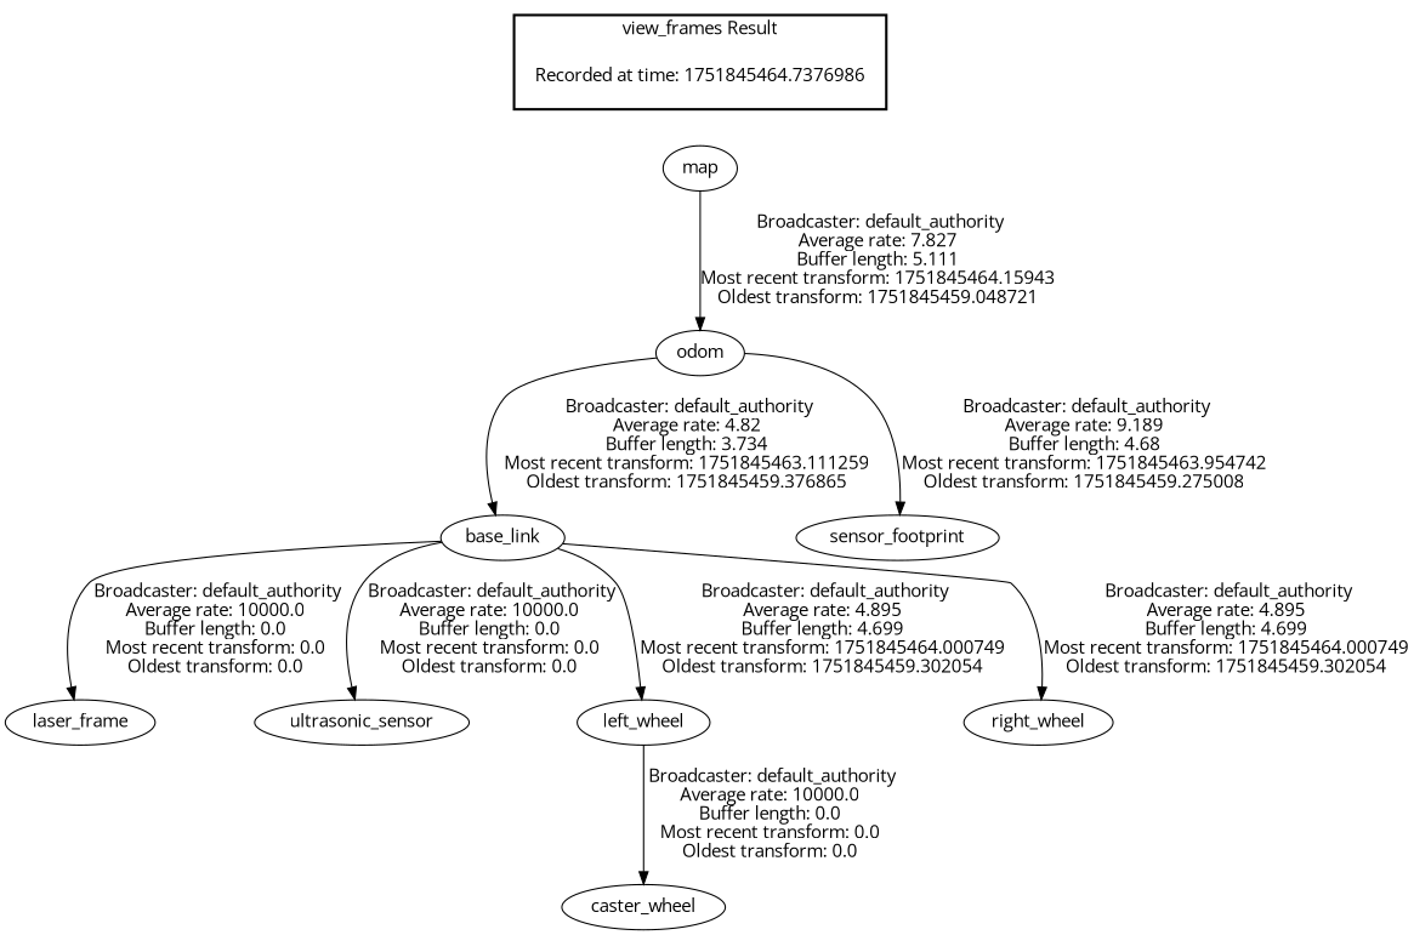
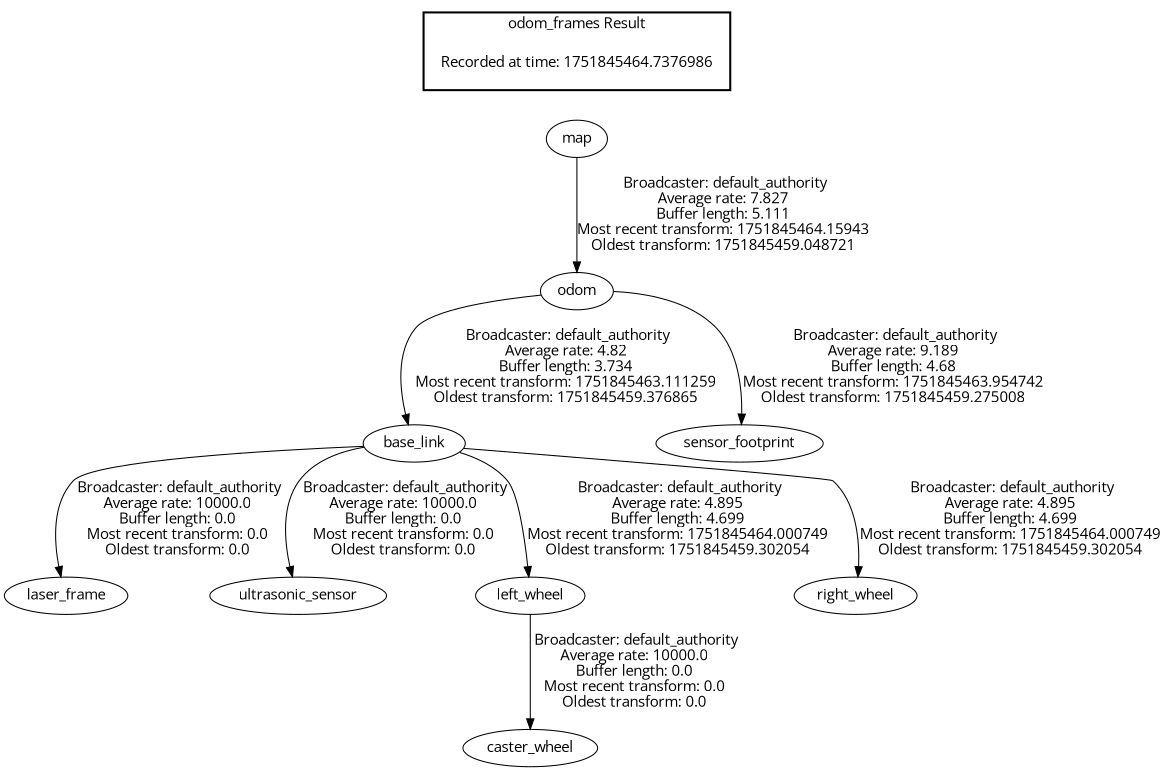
  digraph {
    fontname="Open Sans"
    node [fontname="Open Sans"]
    edge [fontname="Open Sans"]
    "Recorded at time: 1751845464.7376986" [shape=plaintext]
    map
    odom
    base_link
    n5 [label=sensor_footprint]
    laser_frame
    ultrasonic_sensor
    left_wheel
    right_wheel
    caster_wheel
    subgraph cluster_1 {
      color=black
-     label="view_frames Result"
+     label="odom_frames Result"
      style=bold
      "Recorded at time: 1751845464.7376986"
    }
    "Recorded at time: 1751845464.7376986" -> map [style=invis]
    map -> odom [label=" Broadcaster: default_authority\nAverage rate: 7.827\nBuffer length: 5.111\nMost recent transform: 1751845464.15943\nOldest transform: 1751845459.048721\n"]
    odom -> base_link [label=" Broadcaster: default_authority\nAverage rate: 4.82\nBuffer length: 3.734\nMost recent transform: 1751845463.111259\nOldest transform: 1751845459.376865\n"]
    odom -> n5 [label=" Broadcaster: default_authority\nAverage rate: 9.189\nBuffer length: 4.68\nMost recent transform: 1751845463.954742\nOldest transform: 1751845459.275008\n"]
    base_link -> laser_frame [label=" Broadcaster: default_authority\nAverage rate: 10000.0\nBuffer length: 0.0\nMost recent transform: 0.0\nOldest transform: 0.0\n"]
    base_link -> ultrasonic_sensor [label=" Broadcaster: default_authority\nAverage rate: 10000.0\nBuffer length: 0.0\nMost recent transform: 0.0\nOldest transform: 0.0\n"]
    base_link -> left_wheel [label=" Broadcaster: default_authority\nAverage rate: 4.895\nBuffer length: 4.699\nMost recent transform: 1751845464.000749\nOldest transform: 1751845459.302054\n"]
    base_link -> right_wheel [label=" Broadcaster: default_authority\nAverage rate: 4.895\nBuffer length: 4.699\nMost recent transform: 1751845464.000749\nOldest transform: 1751845459.302054\n"]
    left_wheel -> caster_wheel [label=" Broadcaster: default_authority\nAverage rate: 10000.0\nBuffer length: 0.0\nMost recent transform: 0.0\nOldest transform: 0.0\n"]
  }
